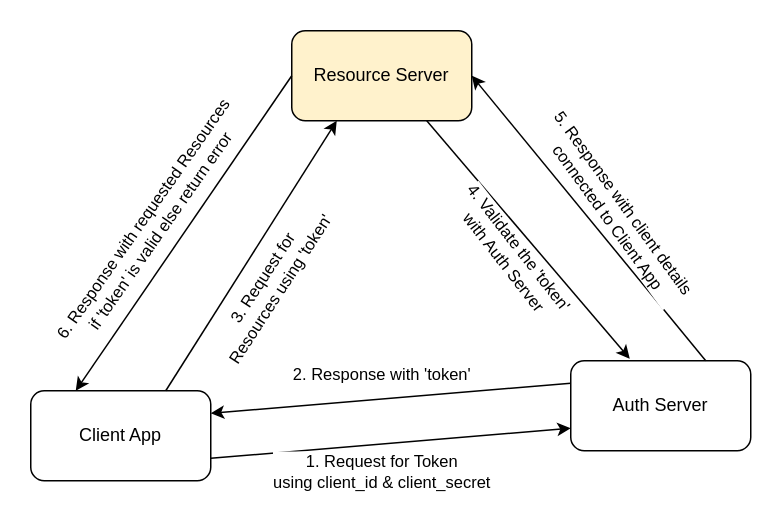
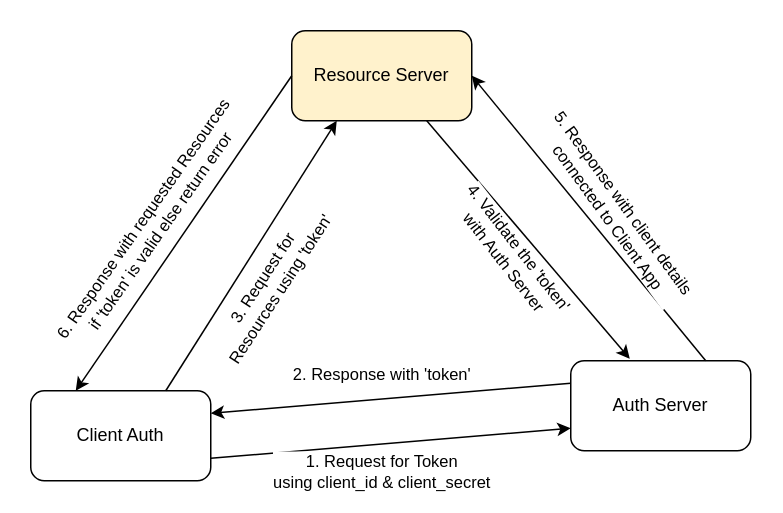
  <mxCell id="0" />
  <mxCell id="1" parent="0" />
- <mxCell id="2" value="Client App" style="rounded=1;whiteSpace=wrap;html=1;" vertex="1" parent="1"><mxGeometry x="20" y="260" width="120" height="60" as="geometry" /></mxCell>
+ <mxCell id="2" value="Client Auth" style="rounded=1;whiteSpace=wrap;html=1;" vertex="1" parent="1"><mxGeometry x="20" y="260" width="120" height="60" as="geometry" /></mxCell>
  <mxCell id="3" value="Resource Server" style="rounded=1;whiteSpace=wrap;html=1;fillColor=#fff2cc;" vertex="1" parent="1"><mxGeometry x="194" y="20" width="120" height="60" as="geometry" /></mxCell>
  <mxCell id="4" value="Auth Server" style="rounded=1;whiteSpace=wrap;html=1;" vertex="1" parent="1"><mxGeometry x="380" y="240" width="120" height="60" as="geometry" /></mxCell>
  <mxCell id="5" value="" style="endArrow=classic;html=1;rounded=0;exitX=1;exitY=0.75;exitDx=0;exitDy=0;entryX=0;entryY=0.75;entryDx=0;entryDy=0;" edge="1" parent="1" source="2" target="4"><mxGeometry width="50" height="50" relative="1" as="geometry"><mxPoint x="280" y="240" as="sourcePoint" /><mxPoint x="330" y="190" as="targetPoint" /></mxGeometry></mxCell>
  <mxCell id="6" value="1. Request for Token &lt;br&gt;using client_id &amp;amp; client_secret" style="edgeLabel;html=1;align=center;verticalAlign=middle;resizable=0;points=[];" vertex="1" connectable="0" parent="5"><mxGeometry x="-0.344" y="1" relative="1" as="geometry"><mxPoint x="35" y="16" as="offset" /></mxGeometry></mxCell>
  <mxCell id="7" value="" style="endArrow=classic;html=1;rounded=0;entryX=1;entryY=0.25;entryDx=0;entryDy=0;exitX=0;exitY=0.25;exitDx=0;exitDy=0;" edge="1" parent="1" source="4" target="2"><mxGeometry width="50" height="50" relative="1" as="geometry"><mxPoint x="280" y="240" as="sourcePoint" /><mxPoint x="330" y="190" as="targetPoint" /></mxGeometry></mxCell>
  <mxCell id="8" value="2. Response with 'token'" style="edgeLabel;html=1;align=center;verticalAlign=middle;resizable=0;points=[];" vertex="1" connectable="0" parent="7"><mxGeometry x="-0.164" y="-2" relative="1" as="geometry"><mxPoint x="-26" y="-13" as="offset" /></mxGeometry></mxCell>
  <mxCell id="9" value="" style="endArrow=classic;html=1;rounded=0;exitX=0.75;exitY=0;exitDx=0;exitDy=0;entryX=0.25;entryY=1;entryDx=0;entryDy=0;" edge="1" parent="1" source="2" target="3"><mxGeometry width="50" height="50" relative="1" as="geometry"><mxPoint x="280" y="240" as="sourcePoint" /><mxPoint x="330" y="190" as="targetPoint" /></mxGeometry></mxCell>
  <mxCell id="10" value="3. Request for &lt;br&gt;Resources using 'token'" style="edgeLabel;html=1;align=center;verticalAlign=middle;resizable=0;points=[];rotation=-57;" vertex="1" connectable="0" parent="9"><mxGeometry x="-0.536" relative="1" as="geometry"><mxPoint x="44" y="-29" as="offset" /></mxGeometry></mxCell>
  <mxCell id="11" value="" style="endArrow=classic;html=1;rounded=0;exitX=0.75;exitY=1;exitDx=0;exitDy=0;entryX=0.328;entryY=-0.022;entryDx=0;entryDy=0;entryPerimeter=0;" edge="1" parent="1" source="3" target="4"><mxGeometry width="50" height="50" relative="1" as="geometry"><mxPoint x="280" y="240" as="sourcePoint" /><mxPoint x="330" y="190" as="targetPoint" /></mxGeometry></mxCell>
  <mxCell id="12" value="4. Validate the 'token'&lt;br&gt;&amp;nbsp;with Auth Server" style="edgeLabel;html=1;align=center;verticalAlign=middle;resizable=0;points=[];rotation=52;" vertex="1" connectable="0" parent="11"><mxGeometry x="0.125" y="-2" relative="1" as="geometry"><mxPoint x="-18" y="-2" as="offset" /></mxGeometry></mxCell>
  <mxCell id="13" value="" style="endArrow=classic;html=1;rounded=0;entryX=1;entryY=0.5;entryDx=0;entryDy=0;exitX=0.75;exitY=0;exitDx=0;exitDy=0;" edge="1" parent="1" source="4" target="3"><mxGeometry width="50" height="50" relative="1" as="geometry"><mxPoint x="380" y="90" as="sourcePoint" /><mxPoint x="330" y="190" as="targetPoint" /></mxGeometry></mxCell>
  <mxCell id="14" value="5. Response with client details&lt;br&gt;&amp;nbsp;connected to Client App" style="edgeLabel;html=1;align=center;verticalAlign=middle;resizable=0;points=[];rotation=54;" vertex="1" connectable="0" parent="13"><mxGeometry x="-0.217" relative="1" as="geometry"><mxPoint x="1" y="-28" as="offset" /></mxGeometry></mxCell>
  <mxCell id="15" value="" style="endArrow=classic;html=1;rounded=0;exitX=0;exitY=0.5;exitDx=0;exitDy=0;entryX=0.25;entryY=0;entryDx=0;entryDy=0;" edge="1" parent="1" source="3" target="2"><mxGeometry width="50" height="50" relative="1" as="geometry"><mxPoint x="280" y="240" as="sourcePoint" /><mxPoint x="330" y="190" as="targetPoint" /></mxGeometry></mxCell>
  <mxCell id="16" value="6. Response with requested Resources&lt;br&gt;if 'token' is valid else return error" style="edgeLabel;html=1;align=center;verticalAlign=middle;resizable=0;points=[];rotation=-55;" vertex="1" connectable="0" parent="15"><mxGeometry x="0.278" y="-2" relative="1" as="geometry"><mxPoint y="-33" as="offset" /></mxGeometry></mxCell>
